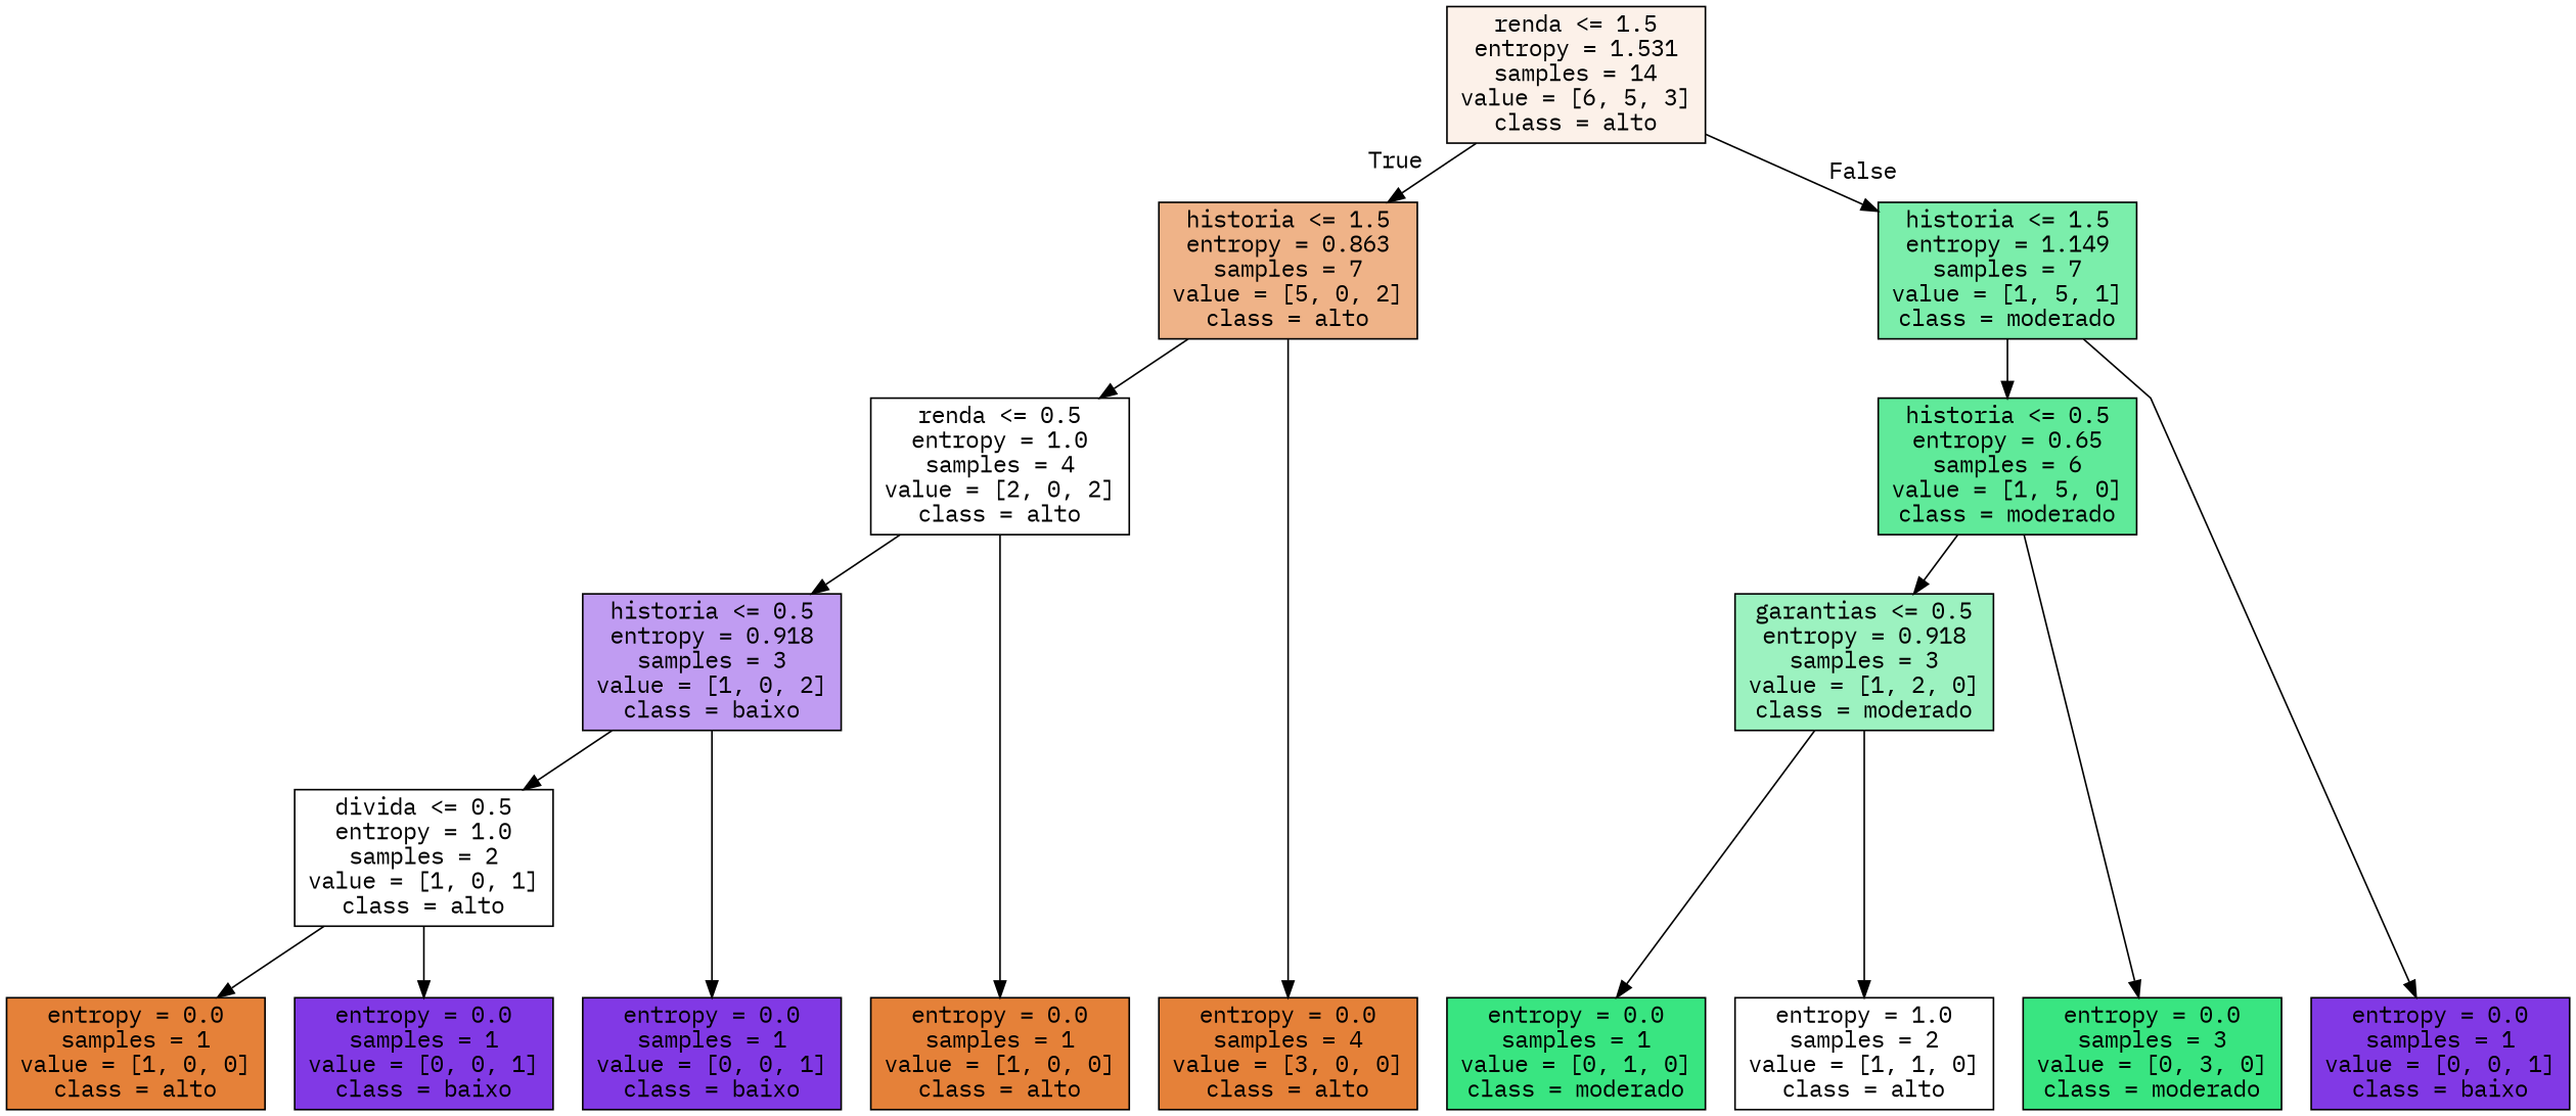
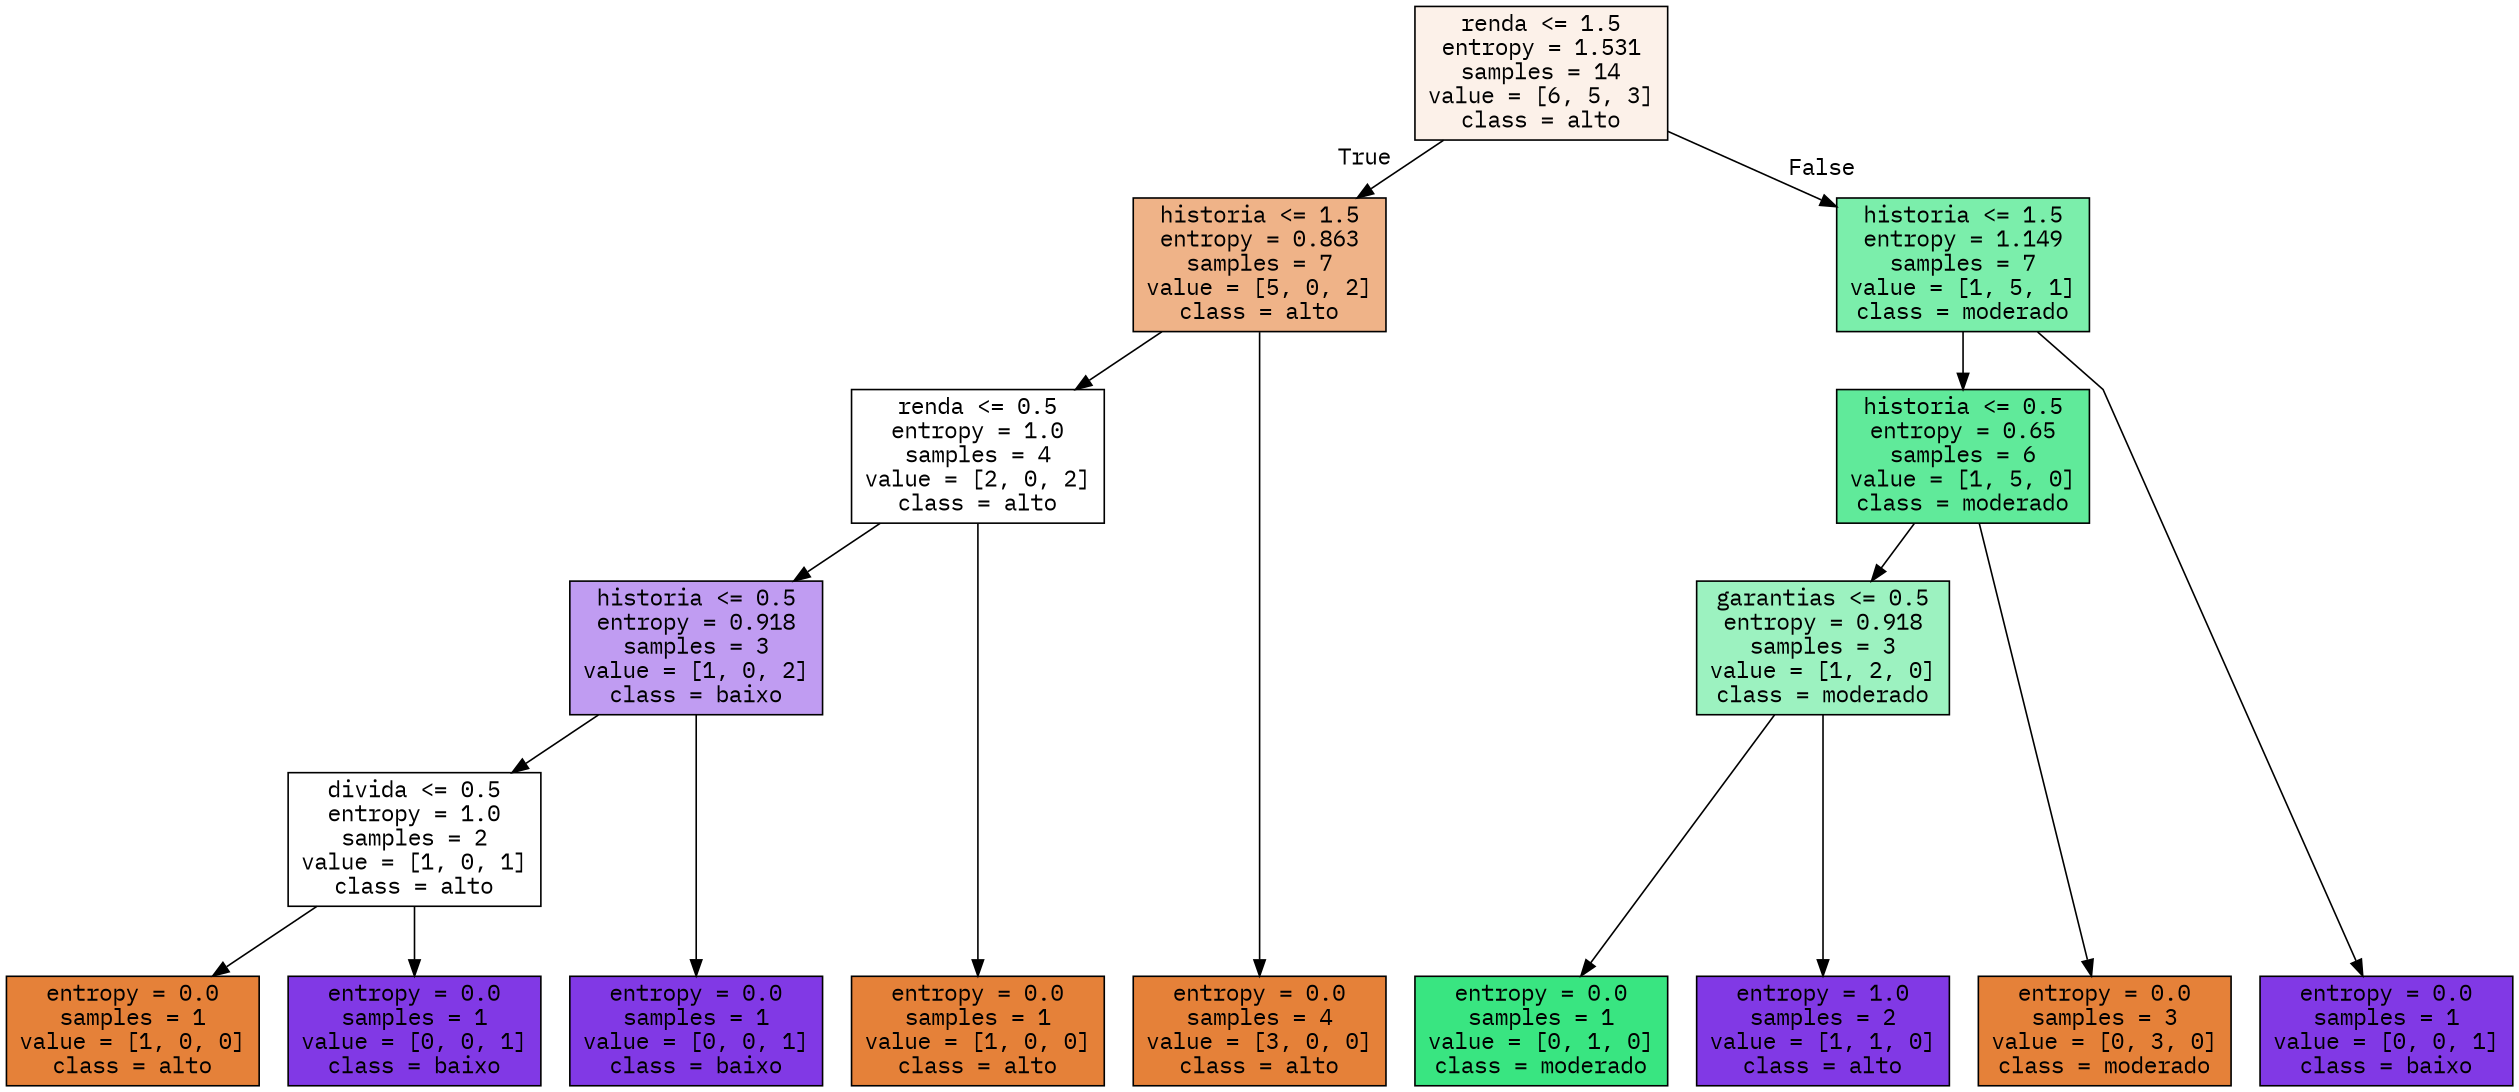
  digraph {
    fontname="IBM Plex Mono"
    ranksep=equally
    splines=polyline
    node [color=black fillcolor="#e5813900" fontname="IBM Plex Mono" shape=box style=filled]
    edge [fontname="IBM Plex Mono"]
    n1 [fillcolor="#e581391c" label="renda <= 1.5\nentropy = 1.531\nsamples = 14\nvalue = [6, 5, 3]\nclass = alto"]
    n2 [fillcolor="#e5813999" label="historia <= 1.5\nentropy = 0.863\nsamples = 7\nvalue = [5, 0, 2]\nclass = alto"]
    n3 [fillcolor="#39e581aa" label="historia <= 1.5\nentropy = 1.149\nsamples = 7\nvalue = [1, 5, 1]\nclass = moderado"]
    n4 [label="renda <= 0.5\nentropy = 1.0\nsamples = 4\nvalue = [2, 0, 2]\nclass = alto"]
    n5 [fillcolor="#39e581cc" label="historia <= 0.5\nentropy = 0.65\nsamples = 6\nvalue = [1, 5, 0]\nclass = moderado"]
    n6 [fillcolor="#8139e57f" label="historia <= 0.5\nentropy = 0.918\nsamples = 3\nvalue = [1, 0, 2]\nclass = baixo"]
    n7 [fillcolor="#39e5817f" label="garantias <= 0.5\nentropy = 0.918\nsamples = 3\nvalue = [1, 2, 0]\nclass = moderado"]
    n8 [label="divida <= 0.5\nentropy = 1.0\nsamples = 2\nvalue = [1, 0, 1]\nclass = alto"]
    n9 [fillcolor="#e58139ff" label="entropy = 0.0\nsamples = 1\nvalue = [1, 0, 0]\nclass = alto"]
    n10 [fillcolor="#8139e5ff" label="entropy = 0.0\nsamples = 1\nvalue = [0, 0, 1]\nclass = baixo"]
    n11 [fillcolor="#e58139ff" label="entropy = 0.0\nsamples = 1\nvalue = [1, 0, 0]\nclass = alto"]
    n12 [fillcolor="#8139e5ff" label="entropy = 0.0\nsamples = 1\nvalue = [0, 0, 1]\nclass = baixo"]
    n13 [fillcolor="#e58139ff" label="entropy = 0.0\nsamples = 4\nvalue = [3, 0, 0]\nclass = alto"]
-   n14 [fillcolor="#39e581ff" label="entropy = 0.0\nsamples = 3\nvalue = [0, 3, 0]\nclass = moderado"]
+   n14 [fillcolor="#e58139ff" label="entropy = 0.0\nsamples = 3\nvalue = [0, 3, 0]\nclass = moderado"]
    n15 [fillcolor="#39e581ff" label="entropy = 0.0\nsamples = 1\nvalue = [0, 1, 0]\nclass = moderado"]
-   n16 [label="entropy = 1.0\nsamples = 2\nvalue = [1, 1, 0]\nclass = alto"]
+   n16 [fillcolor="#8139e5ff" label="entropy = 1.0\nsamples = 2\nvalue = [1, 1, 0]\nclass = alto"]
    n17 [fillcolor="#8139e5ff" label="entropy = 0.0\nsamples = 1\nvalue = [0, 0, 1]\nclass = baixo"]
    subgraph sub_1 {
      rank=same
      n1
    }
    subgraph sub_2 {
      rank=same
      n2
      n3
    }
    subgraph sub_3 {
      rank=same
      n4
      n5
    }
    subgraph sub_4 {
      rank=same
      n6
      n7
    }
    subgraph sub_5 {
      rank=same
      n8
    }
    subgraph sub_6 {
      rank=same
      n9
      n10
      n11
      n12
      n13
      n14
      n15
      n16
      n17
    }
    n1 -> n2 [headlabel=True labelangle=45 labeldistance=2.5]
    n1 -> n3 [headlabel=False labelangle=-45 labeldistance=2.5]
    n2 -> n4
    n2 -> n13
    n3 -> n5
    n3 -> n17
    n4 -> n6
    n4 -> n9
    n5 -> n7
    n5 -> n14
    n6 -> n8
    n6 -> n10
    n7 -> n15
    n7 -> n16
    n8 -> n11
    n8 -> n12
  }
